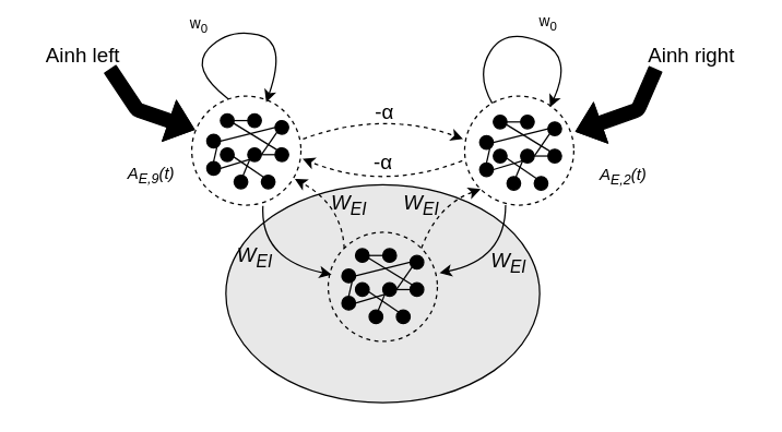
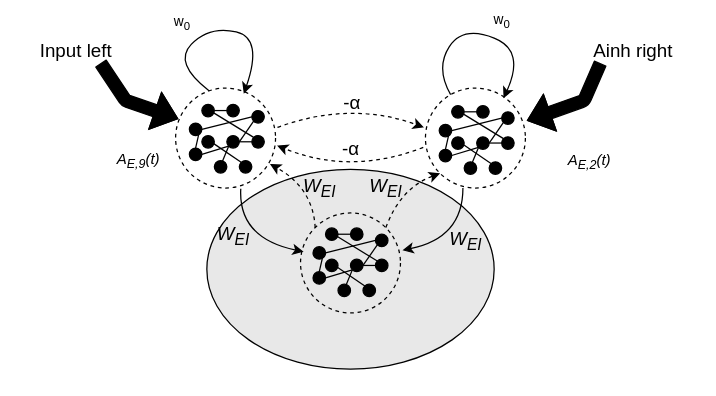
  <mxCell id="0" />
  <mxCell id="1" parent="0" />
  <mxCell id="2" value="" style="ellipse;whiteSpace=wrap;html=1;labelBackgroundColor=none;fontSize=15;fillColor=#E8E8E8;" parent="1" vertex="1"><mxGeometry x="165" y="135" width="230" height="160" as="geometry" /></mxCell>
  <mxCell id="3" value="" style="ellipse;whiteSpace=wrap;html=1;aspect=fixed;dashed=1;" parent="1" vertex="1"><mxGeometry x="140" y="70" width="80" height="80" as="geometry" /></mxCell>
  <mxCell id="4" value="" style="ellipse;whiteSpace=wrap;html=1;aspect=fixed;dashed=1;" parent="1" vertex="1"><mxGeometry x="340" y="70" width="80" height="80" as="geometry" /></mxCell>
  <mxCell id="5" value="" style="ellipse;whiteSpace=wrap;html=1;aspect=fixed;dashed=1;fillColor=none;" parent="1" vertex="1"><mxGeometry x="240" y="170" width="80" height="80" as="geometry" /></mxCell>
  <mxCell id="6" value="" style="group" parent="1" vertex="1" connectable="0"><mxGeometry x="351" y="84" width="60" height="55" as="geometry" /></mxCell>
  <mxCell id="7" value="" style="ellipse;whiteSpace=wrap;html=1;aspect=fixed;fillColor=#000000;" parent="6" vertex="1"><mxGeometry x="10" width="10" height="10" as="geometry" /></mxCell>
  <mxCell id="8" value="" style="ellipse;whiteSpace=wrap;html=1;aspect=fixed;fillColor=#000000;" parent="6" vertex="1"><mxGeometry y="15" width="10" height="10" as="geometry" /></mxCell>
  <mxCell id="9" value="" style="ellipse;whiteSpace=wrap;html=1;aspect=fixed;fillColor=#000000;" parent="6" vertex="1"><mxGeometry x="30" width="10" height="10" as="geometry" /></mxCell>
  <mxCell id="10" value="" style="ellipse;whiteSpace=wrap;html=1;aspect=fixed;fillColor=#000000;" parent="6" vertex="1"><mxGeometry y="35" width="10" height="10" as="geometry" /></mxCell>
  <mxCell id="11" value="" style="ellipse;whiteSpace=wrap;html=1;aspect=fixed;fillColor=#000000;" parent="6" vertex="1"><mxGeometry x="10" y="25" width="10" height="10" as="geometry" /></mxCell>
  <mxCell id="12" value="" style="ellipse;whiteSpace=wrap;html=1;aspect=fixed;fillColor=#000000;" parent="6" vertex="1"><mxGeometry x="20" y="45" width="10" height="10" as="geometry" /></mxCell>
  <mxCell id="13" value="" style="ellipse;whiteSpace=wrap;html=1;aspect=fixed;fillColor=#000000;" parent="6" vertex="1"><mxGeometry x="50" y="25" width="10" height="10" as="geometry" /></mxCell>
  <mxCell id="14" value="" style="ellipse;whiteSpace=wrap;html=1;aspect=fixed;fillColor=#000000;" parent="6" vertex="1"><mxGeometry x="40" y="45" width="10" height="10" as="geometry" /></mxCell>
  <mxCell id="15" value="" style="ellipse;whiteSpace=wrap;html=1;aspect=fixed;fillColor=#000000;" parent="6" vertex="1"><mxGeometry x="50" y="5" width="10" height="10" as="geometry" /></mxCell>
  <mxCell id="16" value="" style="endArrow=none;html=1;rounded=0;exitX=1;exitY=0.5;exitDx=0;exitDy=0;entryX=0;entryY=0.5;entryDx=0;entryDy=0;" parent="6" source="8" target="15" edge="1"><mxGeometry width="50" height="50" relative="1" as="geometry"><mxPoint x="10" y="65" as="sourcePoint" /><mxPoint x="60" y="15" as="targetPoint" /></mxGeometry></mxCell>
  <mxCell id="17" value="" style="endArrow=none;html=1;rounded=0;exitX=1;exitY=0.5;exitDx=0;exitDy=0;entryX=0;entryY=1;entryDx=0;entryDy=0;startArrow=none;" parent="6" source="25" target="15" edge="1"><mxGeometry width="50" height="50" relative="1" as="geometry"><mxPoint x="10" y="65" as="sourcePoint" /><mxPoint x="60" y="15" as="targetPoint" /></mxGeometry></mxCell>
  <mxCell id="18" value="" style="endArrow=none;html=1;rounded=0;entryX=0.891;entryY=0.606;entryDx=0;entryDy=0;entryPerimeter=0;exitX=0;exitY=0;exitDx=0;exitDy=0;" parent="6" source="14" target="11" edge="1"><mxGeometry width="50" height="50" relative="1" as="geometry"><mxPoint x="10" y="55" as="sourcePoint" /><mxPoint x="60" y="5" as="targetPoint" /></mxGeometry></mxCell>
  <mxCell id="19" value="" style="endArrow=none;html=1;rounded=0;entryX=0.75;entryY=0.915;entryDx=0;entryDy=0;entryPerimeter=0;exitX=0.5;exitY=0;exitDx=0;exitDy=0;" parent="6" source="10" target="8" edge="1"><mxGeometry width="50" height="50" relative="1" as="geometry"><mxPoint x="10" y="55" as="sourcePoint" /><mxPoint x="60" y="5" as="targetPoint" /></mxGeometry></mxCell>
  <mxCell id="20" value="" style="endArrow=none;html=1;rounded=0;entryX=0.946;entryY=0.685;entryDx=0;entryDy=0;entryPerimeter=0;exitX=0;exitY=0;exitDx=0;exitDy=0;" parent="6" source="13" target="7" edge="1"><mxGeometry width="50" height="50" relative="1" as="geometry"><mxPoint x="10" y="55" as="sourcePoint" /><mxPoint x="60" y="5" as="targetPoint" /></mxGeometry></mxCell>
  <mxCell id="21" value="" style="endArrow=none;html=1;rounded=0;entryX=0;entryY=0.5;entryDx=0;entryDy=0;exitX=1;exitY=0.5;exitDx=0;exitDy=0;" parent="6" source="7" target="9" edge="1"><mxGeometry width="50" height="50" relative="1" as="geometry"><mxPoint x="10" y="55" as="sourcePoint" /><mxPoint x="60" y="5" as="targetPoint" /></mxGeometry></mxCell>
  <mxCell id="22" value="" style="endArrow=none;html=1;rounded=0;entryX=0;entryY=1;entryDx=0;entryDy=0;exitX=0.616;exitY=0.144;exitDx=0;exitDy=0;exitPerimeter=0;" parent="6" source="12" target="25" edge="1"><mxGeometry width="50" height="50" relative="1" as="geometry"><mxPoint x="10" y="55" as="sourcePoint" /><mxPoint x="60" y="5" as="targetPoint" /></mxGeometry></mxCell>
  <mxCell id="23" value="" style="endArrow=none;html=1;rounded=0;entryX=0;entryY=0.5;entryDx=0;entryDy=0;exitX=1;exitY=0.5;exitDx=0;exitDy=0;" parent="6" source="25" target="13" edge="1"><mxGeometry width="50" height="50" relative="1" as="geometry"><mxPoint x="10" y="55" as="sourcePoint" /><mxPoint x="60" y="5" as="targetPoint" /></mxGeometry></mxCell>
  <mxCell id="24" value="" style="endArrow=none;html=1;rounded=0;exitX=1;exitY=0.5;exitDx=0;exitDy=0;entryX=0;entryY=1;entryDx=0;entryDy=0;" parent="6" source="10" target="25" edge="1"><mxGeometry width="50" height="50" relative="1" as="geometry"><mxPoint x="10" y="40" as="sourcePoint" /><mxPoint x="51" y="14" as="targetPoint" /></mxGeometry></mxCell>
  <mxCell id="25" value="" style="ellipse;whiteSpace=wrap;html=1;aspect=fixed;fillColor=#000000;" parent="6" vertex="1"><mxGeometry x="30" y="25" width="10" height="10" as="geometry" /></mxCell>
  <mxCell id="26" value="" style="group" parent="1" vertex="1" connectable="0"><mxGeometry x="250" y="182" width="60" height="55" as="geometry" /></mxCell>
  <mxCell id="27" value="" style="ellipse;whiteSpace=wrap;html=1;aspect=fixed;fillColor=#000000;" parent="26" vertex="1"><mxGeometry x="10" width="10" height="10" as="geometry" /></mxCell>
  <mxCell id="28" value="" style="ellipse;whiteSpace=wrap;html=1;aspect=fixed;fillColor=#000000;" parent="26" vertex="1"><mxGeometry y="15" width="10" height="10" as="geometry" /></mxCell>
  <mxCell id="29" value="" style="ellipse;whiteSpace=wrap;html=1;aspect=fixed;fillColor=#000000;" parent="26" vertex="1"><mxGeometry x="30" width="10" height="10" as="geometry" /></mxCell>
  <mxCell id="30" value="" style="ellipse;whiteSpace=wrap;html=1;aspect=fixed;fillColor=#000000;" parent="26" vertex="1"><mxGeometry y="35" width="10" height="10" as="geometry" /></mxCell>
  <mxCell id="31" value="" style="ellipse;whiteSpace=wrap;html=1;aspect=fixed;fillColor=#000000;" parent="26" vertex="1"><mxGeometry x="10" y="25" width="10" height="10" as="geometry" /></mxCell>
  <mxCell id="32" value="" style="ellipse;whiteSpace=wrap;html=1;aspect=fixed;fillColor=#000000;" parent="26" vertex="1"><mxGeometry x="20" y="45" width="10" height="10" as="geometry" /></mxCell>
  <mxCell id="33" value="" style="ellipse;whiteSpace=wrap;html=1;aspect=fixed;fillColor=#000000;" parent="26" vertex="1"><mxGeometry x="50" y="25" width="10" height="10" as="geometry" /></mxCell>
  <mxCell id="34" value="" style="ellipse;whiteSpace=wrap;html=1;aspect=fixed;fillColor=#000000;" parent="26" vertex="1"><mxGeometry x="40" y="45" width="10" height="10" as="geometry" /></mxCell>
  <mxCell id="35" value="" style="ellipse;whiteSpace=wrap;html=1;aspect=fixed;fillColor=#000000;" parent="26" vertex="1"><mxGeometry x="50" y="5" width="10" height="10" as="geometry" /></mxCell>
  <mxCell id="36" value="" style="endArrow=none;html=1;rounded=0;exitX=1;exitY=0.5;exitDx=0;exitDy=0;entryX=0;entryY=0.5;entryDx=0;entryDy=0;" parent="26" source="28" target="35" edge="1"><mxGeometry width="50" height="50" relative="1" as="geometry"><mxPoint x="10" y="65" as="sourcePoint" /><mxPoint x="60" y="15" as="targetPoint" /></mxGeometry></mxCell>
  <mxCell id="37" value="" style="endArrow=none;html=1;rounded=0;exitX=1;exitY=0.5;exitDx=0;exitDy=0;entryX=0;entryY=1;entryDx=0;entryDy=0;startArrow=none;" parent="26" source="45" target="35" edge="1"><mxGeometry width="50" height="50" relative="1" as="geometry"><mxPoint x="10" y="65" as="sourcePoint" /><mxPoint x="60" y="15" as="targetPoint" /></mxGeometry></mxCell>
  <mxCell id="38" value="" style="endArrow=none;html=1;rounded=0;entryX=0.891;entryY=0.606;entryDx=0;entryDy=0;entryPerimeter=0;exitX=0;exitY=0;exitDx=0;exitDy=0;" parent="26" source="34" target="31" edge="1"><mxGeometry width="50" height="50" relative="1" as="geometry"><mxPoint x="10" y="55" as="sourcePoint" /><mxPoint x="60" y="5" as="targetPoint" /></mxGeometry></mxCell>
  <mxCell id="39" value="" style="endArrow=none;html=1;rounded=0;entryX=0.75;entryY=0.915;entryDx=0;entryDy=0;entryPerimeter=0;exitX=0.5;exitY=0;exitDx=0;exitDy=0;" parent="26" source="30" target="28" edge="1"><mxGeometry width="50" height="50" relative="1" as="geometry"><mxPoint x="10" y="55" as="sourcePoint" /><mxPoint x="60" y="5" as="targetPoint" /></mxGeometry></mxCell>
  <mxCell id="40" value="" style="endArrow=none;html=1;rounded=0;entryX=0.946;entryY=0.685;entryDx=0;entryDy=0;entryPerimeter=0;exitX=0;exitY=0;exitDx=0;exitDy=0;" parent="26" source="33" target="27" edge="1"><mxGeometry width="50" height="50" relative="1" as="geometry"><mxPoint x="10" y="55" as="sourcePoint" /><mxPoint x="60" y="5" as="targetPoint" /></mxGeometry></mxCell>
  <mxCell id="41" value="" style="endArrow=none;html=1;rounded=0;entryX=0;entryY=0.5;entryDx=0;entryDy=0;exitX=1;exitY=0.5;exitDx=0;exitDy=0;" parent="26" source="27" target="29" edge="1"><mxGeometry width="50" height="50" relative="1" as="geometry"><mxPoint x="10" y="55" as="sourcePoint" /><mxPoint x="60" y="5" as="targetPoint" /></mxGeometry></mxCell>
  <mxCell id="42" value="" style="endArrow=none;html=1;rounded=0;entryX=0;entryY=1;entryDx=0;entryDy=0;exitX=0.616;exitY=0.144;exitDx=0;exitDy=0;exitPerimeter=0;" parent="26" source="32" target="45" edge="1"><mxGeometry width="50" height="50" relative="1" as="geometry"><mxPoint x="10" y="55" as="sourcePoint" /><mxPoint x="60" y="5" as="targetPoint" /></mxGeometry></mxCell>
  <mxCell id="43" value="" style="endArrow=none;html=1;rounded=0;entryX=0;entryY=0.5;entryDx=0;entryDy=0;exitX=1;exitY=0.5;exitDx=0;exitDy=0;" parent="26" source="45" target="33" edge="1"><mxGeometry width="50" height="50" relative="1" as="geometry"><mxPoint x="10" y="55" as="sourcePoint" /><mxPoint x="60" y="5" as="targetPoint" /></mxGeometry></mxCell>
  <mxCell id="44" value="" style="endArrow=none;html=1;rounded=0;exitX=1;exitY=0.5;exitDx=0;exitDy=0;entryX=0;entryY=1;entryDx=0;entryDy=0;" parent="26" source="30" target="45" edge="1"><mxGeometry width="50" height="50" relative="1" as="geometry"><mxPoint x="10" y="40" as="sourcePoint" /><mxPoint x="51" y="14" as="targetPoint" /></mxGeometry></mxCell>
  <mxCell id="45" value="" style="ellipse;whiteSpace=wrap;html=1;aspect=fixed;fillColor=#000000;" parent="26" vertex="1"><mxGeometry x="30" y="25" width="10" height="10" as="geometry" /></mxCell>
  <mxCell id="46" value="" style="group" parent="1" vertex="1" connectable="0"><mxGeometry x="151" y="83" width="60" height="55" as="geometry" /></mxCell>
  <mxCell id="47" value="" style="ellipse;whiteSpace=wrap;html=1;aspect=fixed;fillColor=#000000;" parent="46" vertex="1"><mxGeometry x="10" width="10" height="10" as="geometry" /></mxCell>
  <mxCell id="48" value="" style="ellipse;whiteSpace=wrap;html=1;aspect=fixed;fillColor=#000000;" parent="46" vertex="1"><mxGeometry y="15" width="10" height="10" as="geometry" /></mxCell>
  <mxCell id="49" value="" style="ellipse;whiteSpace=wrap;html=1;aspect=fixed;fillColor=#000000;" parent="46" vertex="1"><mxGeometry x="30" width="10" height="10" as="geometry" /></mxCell>
  <mxCell id="50" value="" style="ellipse;whiteSpace=wrap;html=1;aspect=fixed;fillColor=#000000;" parent="46" vertex="1"><mxGeometry y="35" width="10" height="10" as="geometry" /></mxCell>
  <mxCell id="51" value="" style="ellipse;whiteSpace=wrap;html=1;aspect=fixed;fillColor=#000000;" parent="46" vertex="1"><mxGeometry x="10" y="25" width="10" height="10" as="geometry" /></mxCell>
  <mxCell id="52" value="" style="ellipse;whiteSpace=wrap;html=1;aspect=fixed;fillColor=#000000;" parent="46" vertex="1"><mxGeometry x="20" y="45" width="10" height="10" as="geometry" /></mxCell>
  <mxCell id="53" value="" style="ellipse;whiteSpace=wrap;html=1;aspect=fixed;fillColor=#000000;" parent="46" vertex="1"><mxGeometry x="50" y="25" width="10" height="10" as="geometry" /></mxCell>
  <mxCell id="54" value="" style="ellipse;whiteSpace=wrap;html=1;aspect=fixed;fillColor=#000000;" parent="46" vertex="1"><mxGeometry x="40" y="45" width="10" height="10" as="geometry" /></mxCell>
  <mxCell id="55" value="" style="ellipse;whiteSpace=wrap;html=1;aspect=fixed;fillColor=#000000;" parent="46" vertex="1"><mxGeometry x="50" y="5" width="10" height="10" as="geometry" /></mxCell>
  <mxCell id="56" value="" style="endArrow=none;html=1;rounded=0;exitX=1;exitY=0.5;exitDx=0;exitDy=0;entryX=0;entryY=0.5;entryDx=0;entryDy=0;" parent="46" source="48" target="55" edge="1"><mxGeometry width="50" height="50" relative="1" as="geometry"><mxPoint x="10" y="65" as="sourcePoint" /><mxPoint x="60" y="15" as="targetPoint" /></mxGeometry></mxCell>
  <mxCell id="57" value="" style="endArrow=none;html=1;rounded=0;exitX=1;exitY=0.5;exitDx=0;exitDy=0;entryX=0;entryY=1;entryDx=0;entryDy=0;startArrow=none;" parent="46" source="65" target="55" edge="1"><mxGeometry width="50" height="50" relative="1" as="geometry"><mxPoint x="10" y="65" as="sourcePoint" /><mxPoint x="60" y="15" as="targetPoint" /></mxGeometry></mxCell>
  <mxCell id="58" value="" style="endArrow=none;html=1;rounded=0;entryX=0.891;entryY=0.606;entryDx=0;entryDy=0;entryPerimeter=0;exitX=0;exitY=0;exitDx=0;exitDy=0;" parent="46" source="54" target="51" edge="1"><mxGeometry width="50" height="50" relative="1" as="geometry"><mxPoint x="10" y="55" as="sourcePoint" /><mxPoint x="60" y="5" as="targetPoint" /></mxGeometry></mxCell>
  <mxCell id="59" value="" style="endArrow=none;html=1;rounded=0;entryX=0.75;entryY=0.915;entryDx=0;entryDy=0;entryPerimeter=0;exitX=0.5;exitY=0;exitDx=0;exitDy=0;" parent="46" source="50" target="48" edge="1"><mxGeometry width="50" height="50" relative="1" as="geometry"><mxPoint x="10" y="55" as="sourcePoint" /><mxPoint x="60" y="5" as="targetPoint" /></mxGeometry></mxCell>
  <mxCell id="60" value="" style="endArrow=none;html=1;rounded=0;entryX=0.946;entryY=0.685;entryDx=0;entryDy=0;entryPerimeter=0;exitX=0;exitY=0;exitDx=0;exitDy=0;" parent="46" source="53" target="47" edge="1"><mxGeometry width="50" height="50" relative="1" as="geometry"><mxPoint x="10" y="55" as="sourcePoint" /><mxPoint x="60" y="5" as="targetPoint" /></mxGeometry></mxCell>
  <mxCell id="61" value="" style="endArrow=none;html=1;rounded=0;entryX=0;entryY=0.5;entryDx=0;entryDy=0;exitX=1;exitY=0.5;exitDx=0;exitDy=0;" parent="46" source="47" target="49" edge="1"><mxGeometry width="50" height="50" relative="1" as="geometry"><mxPoint x="10" y="55" as="sourcePoint" /><mxPoint x="60" y="5" as="targetPoint" /></mxGeometry></mxCell>
  <mxCell id="62" value="" style="endArrow=none;html=1;rounded=0;entryX=0;entryY=1;entryDx=0;entryDy=0;exitX=0.616;exitY=0.144;exitDx=0;exitDy=0;exitPerimeter=0;" parent="46" source="52" target="65" edge="1"><mxGeometry width="50" height="50" relative="1" as="geometry"><mxPoint x="10" y="55" as="sourcePoint" /><mxPoint x="60" y="5" as="targetPoint" /></mxGeometry></mxCell>
  <mxCell id="63" value="" style="endArrow=none;html=1;rounded=0;entryX=0;entryY=0.5;entryDx=0;entryDy=0;exitX=1;exitY=0.5;exitDx=0;exitDy=0;" parent="46" source="65" target="53" edge="1"><mxGeometry width="50" height="50" relative="1" as="geometry"><mxPoint x="10" y="55" as="sourcePoint" /><mxPoint x="60" y="5" as="targetPoint" /></mxGeometry></mxCell>
  <mxCell id="64" value="" style="endArrow=none;html=1;rounded=0;exitX=1;exitY=0.5;exitDx=0;exitDy=0;entryX=0;entryY=1;entryDx=0;entryDy=0;" parent="46" source="50" target="65" edge="1"><mxGeometry width="50" height="50" relative="1" as="geometry"><mxPoint x="10" y="40" as="sourcePoint" /><mxPoint x="51" y="14" as="targetPoint" /></mxGeometry></mxCell>
  <mxCell id="65" value="" style="ellipse;whiteSpace=wrap;html=1;aspect=fixed;fillColor=#000000;" parent="46" vertex="1"><mxGeometry x="30" y="25" width="10" height="10" as="geometry" /></mxCell>
  <mxCell id="66" value="" style="endArrow=classic;html=1;rounded=0;curved=1;entryX=0.944;entryY=0.76;entryDx=0;entryDy=0;entryPerimeter=0;exitX=0;exitY=0;exitDx=0;exitDy=0;dashed=1;" parent="1" source="5" target="3" edge="1"><mxGeometry width="50" height="50" relative="1" as="geometry"><mxPoint x="280" y="250" as="sourcePoint" /><mxPoint x="330" y="200" as="targetPoint" /><Array as="points"><mxPoint x="250" y="150" /></Array></mxGeometry></mxCell>
  <mxCell id="67" value="&lt;i&gt;W&lt;sub&gt;EI&lt;/sub&gt;&lt;/i&gt;" style="edgeLabel;html=1;align=center;verticalAlign=middle;resizable=0;points=[];fontSize=15;labelBackgroundColor=none;" parent="66" vertex="1" connectable="0"><mxGeometry x="0.059" y="4" relative="1" as="geometry"><mxPoint x="12" y="-1" as="offset" /></mxGeometry></mxCell>
  <mxCell id="68" value="" style="endArrow=classic;html=1;rounded=0;curved=1;exitX=0.652;exitY=1.008;exitDx=0;exitDy=0;exitPerimeter=0;entryX=0.031;entryY=0.388;entryDx=0;entryDy=0;entryPerimeter=0;" parent="1" source="3" target="5" edge="1"><mxGeometry width="50" height="50" relative="1" as="geometry"><mxPoint x="280" y="250" as="sourcePoint" /><mxPoint x="330" y="200" as="targetPoint" /><Array as="points"><mxPoint x="190" y="190" /></Array></mxGeometry></mxCell>
  <mxCell id="69" value="&lt;i&gt;W&lt;sub&gt;EI&lt;/sub&gt;&lt;/i&gt;" style="edgeLabel;html=1;align=center;verticalAlign=middle;resizable=0;points=[];fontSize=15;labelBackgroundColor=none;" parent="68" vertex="1" connectable="0"><mxGeometry x="-0.365" y="9" relative="1" as="geometry"><mxPoint x="-14" y="6" as="offset" /></mxGeometry></mxCell>
  <mxCell id="70" value="" style="endArrow=classic;html=1;rounded=0;curved=1;entryX=1.02;entryY=0.373;entryDx=0;entryDy=0;entryPerimeter=0;" parent="1" target="5" edge="1"><mxGeometry width="50" height="50" relative="1" as="geometry"><mxPoint x="370" y="150" as="sourcePoint" /><mxPoint x="330" y="200" as="targetPoint" /><Array as="points"><mxPoint x="370" y="190" /></Array></mxGeometry></mxCell>
  <mxCell id="71" value="&lt;i style=&quot;border-color: var(--border-color);&quot;&gt;W&lt;sub style=&quot;border-color: var(--border-color);&quot;&gt;EI&lt;/sub&gt;&lt;/i&gt;" style="edgeLabel;html=1;align=center;verticalAlign=middle;resizable=0;points=[];fontSize=15;labelBackgroundColor=none;" parent="70" vertex="1" connectable="0"><mxGeometry x="0.074" y="-10" relative="1" as="geometry"><mxPoint x="11" y="10" as="offset" /></mxGeometry></mxCell>
  <mxCell id="72" value="" style="endArrow=classic;html=1;rounded=0;curved=1;exitX=1;exitY=0;exitDx=0;exitDy=0;entryX=0;entryY=1;entryDx=0;entryDy=0;dashed=1;" parent="1" source="5" target="4" edge="1"><mxGeometry width="50" height="50" relative="1" as="geometry"><mxPoint x="280" y="250" as="sourcePoint" /><mxPoint x="330" y="200" as="targetPoint" /><Array as="points"><mxPoint x="320" y="150" /></Array></mxGeometry></mxCell>
  <mxCell id="73" value="&lt;i style=&quot;border-color: var(--border-color);&quot;&gt;W&lt;sub style=&quot;border-color: var(--border-color);&quot;&gt;EI&lt;/sub&gt;&lt;/i&gt;" style="edgeLabel;html=1;align=center;verticalAlign=middle;resizable=0;points=[];fontSize=15;labelBackgroundColor=none;" parent="72" vertex="1" connectable="0"><mxGeometry x="-0.289" y="-4" relative="1" as="geometry"><mxPoint x="-13" y="-11" as="offset" /></mxGeometry></mxCell>
  <mxCell id="74" value="" style="endArrow=classic;html=1;rounded=0;curved=1;exitX=0.359;exitY=0.027;exitDx=0;exitDy=0;entryX=0.707;entryY=0.056;entryDx=0;entryDy=0;entryPerimeter=0;exitPerimeter=0;" parent="1" edge="1"><mxGeometry width="50" height="50" relative="1" as="geometry"><mxPoint x="166.72" y="72.16" as="sourcePoint" /><mxPoint x="194.56" y="74.48" as="targetPoint" /><Array as="points"><mxPoint x="138" y="50" /><mxPoint x="167" y="20" /><mxPoint x="210" y="30" /></Array></mxGeometry></mxCell>
  <mxCell id="75" value="w&lt;sub&gt;0&lt;/sub&gt;" style="edgeLabel;html=1;align=center;verticalAlign=middle;resizable=0;points=[];labelBackgroundColor=none;" parent="74" vertex="1" connectable="0"><mxGeometry x="0.006" relative="1" as="geometry"><mxPoint x="-29" y="-3" as="offset" /></mxGeometry></mxCell>
  <mxCell id="76" value="" style="endArrow=classic;html=1;rounded=0;curved=1;entryX=0.781;entryY=0.101;entryDx=0;entryDy=0;entryPerimeter=0;" parent="1" source="4" target="4" edge="1"><mxGeometry width="50" height="50" relative="1" as="geometry"><mxPoint x="375.76" y="74.24" as="sourcePoint" /><mxPoint x="414.88" y="74.48" as="targetPoint" /><Array as="points"><mxPoint x="348" y="54" /><mxPoint x="370" y="20" /><mxPoint x="420" y="40" /></Array></mxGeometry></mxCell>
  <mxCell id="77" value="w&lt;sub&gt;0&lt;/sub&gt;" style="edgeLabel;html=1;align=center;verticalAlign=middle;resizable=0;points=[];" parent="76" vertex="1" connectable="0"><mxGeometry x="-0.033" y="-2" relative="1" as="geometry"><mxPoint x="19" y="-10" as="offset" /></mxGeometry></mxCell>
  <mxCell id="78" value="" style="endArrow=classic;html=1;rounded=0;curved=1;exitX=1.019;exitY=0.394;exitDx=0;exitDy=0;exitPerimeter=0;entryX=-0.015;entryY=0.394;entryDx=0;entryDy=0;entryPerimeter=0;dashed=1;" parent="1" source="3" target="4" edge="1"><mxGeometry width="50" height="50" relative="1" as="geometry"><mxPoint x="280" y="250" as="sourcePoint" /><mxPoint x="330" y="200" as="targetPoint" /><Array as="points"><mxPoint x="280" y="80" /></Array></mxGeometry></mxCell>
  <mxCell id="79" value="&lt;font style=&quot;font-size: 15px;&quot;&gt;-α&lt;/font&gt;" style="edgeLabel;html=1;align=center;verticalAlign=middle;resizable=0;points=[];labelBackgroundColor=none;" parent="78" vertex="1" connectable="0"><mxGeometry x="0.087" y="-9" relative="1" as="geometry"><mxPoint x="-2" y="-10" as="offset" /></mxGeometry></mxCell>
  <mxCell id="80" value="" style="endArrow=classic;html=1;rounded=0;curved=1;exitX=-0.022;exitY=0.594;exitDx=0;exitDy=0;exitPerimeter=0;entryX=1.015;entryY=0.575;entryDx=0;entryDy=0;entryPerimeter=0;dashed=1;" parent="1" source="4" target="3" edge="1"><mxGeometry width="50" height="50" relative="1" as="geometry"><mxPoint x="280" y="250" as="sourcePoint" /><mxPoint x="330" y="200" as="targetPoint" /><Array as="points"><mxPoint x="280" y="140" /></Array></mxGeometry></mxCell>
  <mxCell id="81" value="-α" style="edgeLabel;html=1;align=center;verticalAlign=middle;resizable=0;points=[];fontSize=15;labelBackgroundColor=none;" parent="80" vertex="1" connectable="0"><mxGeometry x="-0.098" y="-9" relative="1" as="geometry"><mxPoint x="-2" y="-12" as="offset" /></mxGeometry></mxCell>
  <mxCell id="82" value="" style="shape=flexArrow;endArrow=classic;html=1;rounded=1;curved=1;entryX=0.026;entryY=0.308;entryDx=0;entryDy=0;entryPerimeter=0;fillColor=#000000;" parent="1" target="3" edge="1"><mxGeometry width="50" height="50" relative="1" as="geometry"><mxPoint x="80" y="50" as="sourcePoint" /><mxPoint x="330" y="200" as="targetPoint" /><Array as="points"><mxPoint x="100" y="80" /></Array></mxGeometry></mxCell>
  <mxCell id="83" value="" style="shape=flexArrow;endArrow=classic;html=1;rounded=1;curved=1;entryX=1.015;entryY=0.327;entryDx=0;entryDy=0;entryPerimeter=0;fillColor=#000000;" parent="1" target="4" edge="1"><mxGeometry width="50" height="50" relative="1" as="geometry"><mxPoint x="480" y="50" as="sourcePoint" /><mxPoint x="509" y="105" as="targetPoint" /><Array as="points"><mxPoint x="467" y="80" /></Array></mxGeometry></mxCell>
  <mxCell id="84" value="&lt;i&gt;A&lt;sub&gt;E,9&lt;/sub&gt;(t)&lt;/i&gt;" style="text;html=1;align=center;verticalAlign=middle;resizable=0;points=[];autosize=1;strokeColor=none;fillColor=none;" parent="1" vertex="1"><mxGeometry x="80" y="113" width="60" height="30" as="geometry" /></mxCell>
- <mxCell id="85" value="&lt;i&gt;A&lt;sub&gt;E,2&lt;/sub&gt;(t)&lt;/i&gt;" style="text;html=1;align=center;verticalAlign=middle;resizable=0;points=[];autosize=1;strokeColor=none;fillColor=none;" parent="1" vertex="1"><mxGeometry x="426" y="114" width="60" height="30" as="geometry" /></mxCell>
- <mxCell id="86" value="Ainh left" style="text;html=1;align=center;verticalAlign=middle;resizable=0;points=[];autosize=1;strokeColor=none;fillColor=none;fontSize=15;" parent="1" vertex="1"><mxGeometry x="20" y="25" width="80" height="30" as="geometry" /></mxCell>
+ <mxCell id="85" value="&lt;i&gt;A&lt;sub&gt;E,2&lt;/sub&gt;(t)&lt;/i&gt;" style="text;html=1;align=center;verticalAlign=middle;resizable=0;points=[];autosize=1;strokeColor=none;fillColor=none;" parent="1" vertex="1"><mxGeometry x="441" y="114" width="60" height="30" as="geometry" /></mxCell>
+ <mxCell id="86" value="Input left" style="text;html=1;align=center;verticalAlign=middle;resizable=0;points=[];autosize=1;strokeColor=none;fillColor=none;fontSize=15;" parent="1" vertex="1"><mxGeometry x="20" y="25" width="80" height="30" as="geometry" /></mxCell>
  <mxCell id="87" value="Ainh right" style="text;html=1;align=center;verticalAlign=middle;resizable=0;points=[];autosize=1;strokeColor=none;fillColor=none;fontSize=15;" parent="1" vertex="1"><mxGeometry x="461" y="25" width="90" height="30" as="geometry" /></mxCell>
